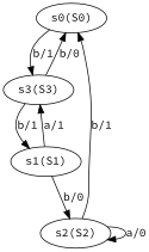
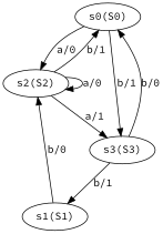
  digraph {
    fontname="Source Code Pro"
    node [fontname="Source Code Pro"]
    edge [fontname="Source Code Pro"]
    n1 [label="s0(S0)"]
    n2 [label="s2(S2)"]
    n3 [label="s3(S3)"]
    n4 [label="s1(S1)"]
+   n1 -> n2 [label="a/0"]
    n1 -> n3 [label="b/1"]
    n2 -> n1 [label="b/1"]
    n2 -> n2 [label="a/0"]
    n3 -> n1 [label="b/0"]
    n3 -> n4 [label="b/1"]
    n4 -> n2 [label="b/0"]
-   n4 -> n3 [label="a/1"]
+   n2 -> n3 [label="a/1"]
  }
